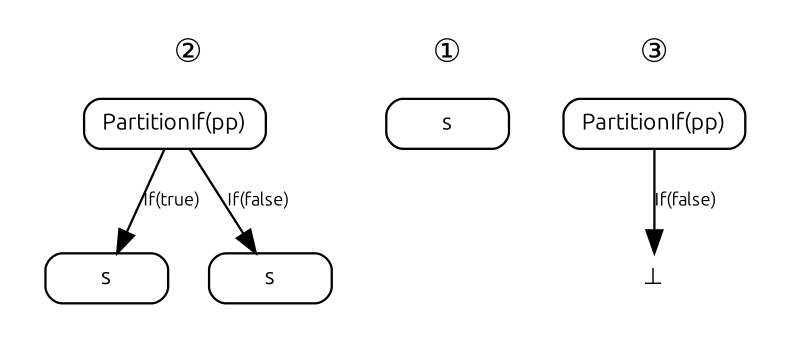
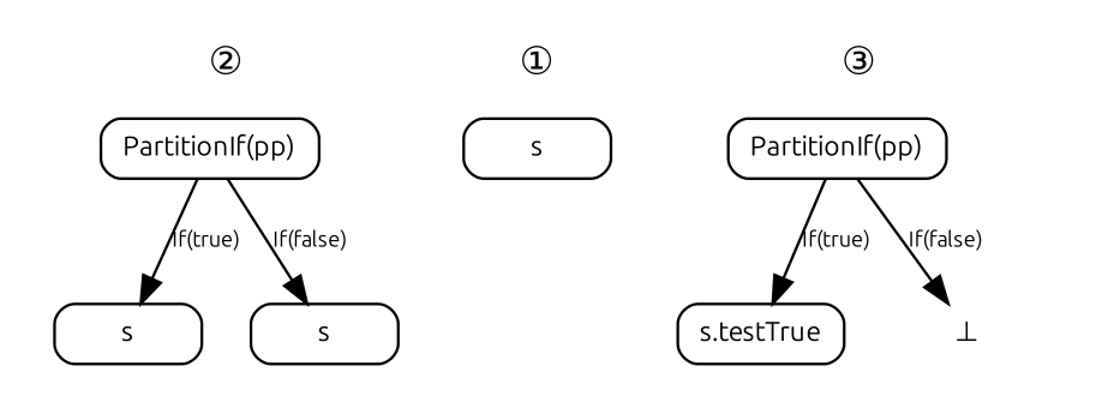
  digraph {
    fontsize=14.0
    fontname=Ubuntu
    node [fontname=Ubuntu fontsize=10.0 shape=record style=rounded]
    edge [fontname=Ubuntu fontsize=8.0]
    n1 [height=0.3 label="PartitionIf(pp)"]
    n2 [height=0.3 label=s]
    n3 [height=0.3 label=s]
    n4 [height=0.3 label=s]
    n5 [height=0.3 label="PartitionIf(pp)"]
+   n6 [height=0.3 label="s.testTrue"]
    n7 [height=0.3 label="⊥" shape=plaintext]
    subgraph cluster_1 {
      color=white
      label="②"
      n1
      n2
      n3
    }
    subgraph cluster_2 {
      color=white
      label="①"
      n4
    }
    subgraph cluster_3 {
      color=white
      label="③"
      n5
+     n6
      n7
    }
    n1 -> n2 [label="If(true)"]
    n1 -> n3 [label="If(false)"]
+   n5 -> n6 [label="If(true)"]
    n5 -> n7 [label="If(false)"]
  }
